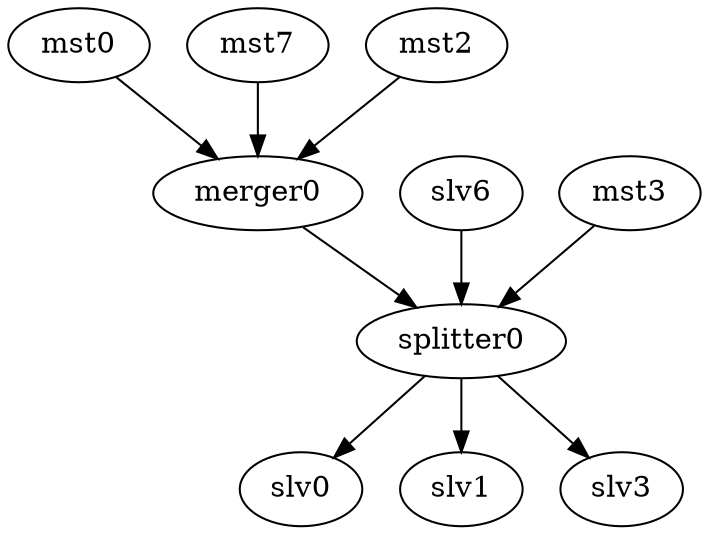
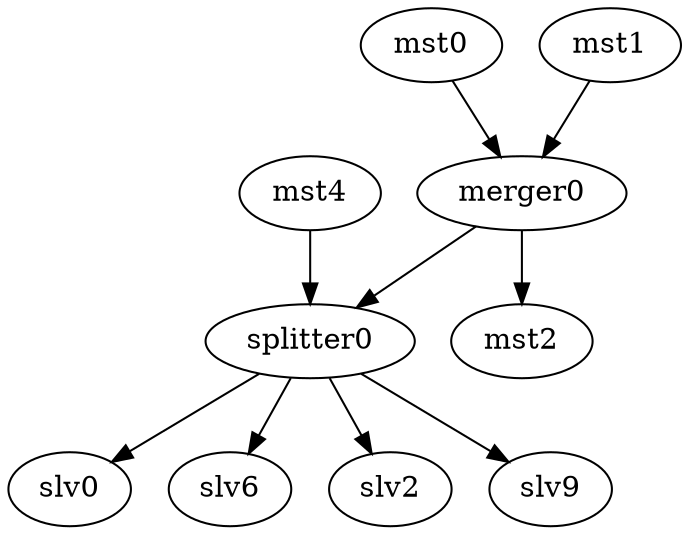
  digraph {
    mst0
    merger0
    splitter0
    slv0
    n5 [label=slv6]
-   slv2 [label=slv1]
-   slv3
-   mst1 [label=mst7]
+   slv2
+   slv3 [label=slv9]
+   mst1
    mst2
-   mst3
+   mst3 [label=mst4]
    mst0 -> merger0
    merger0 -> splitter0
    splitter0 -> slv0
-   n5 -> splitter0
+   splitter0 -> n5
    splitter0 -> slv2
    splitter0 -> slv3
    mst1 -> merger0
-   mst2 -> merger0
+   merger0 -> mst2
    mst3 -> splitter0
  }
